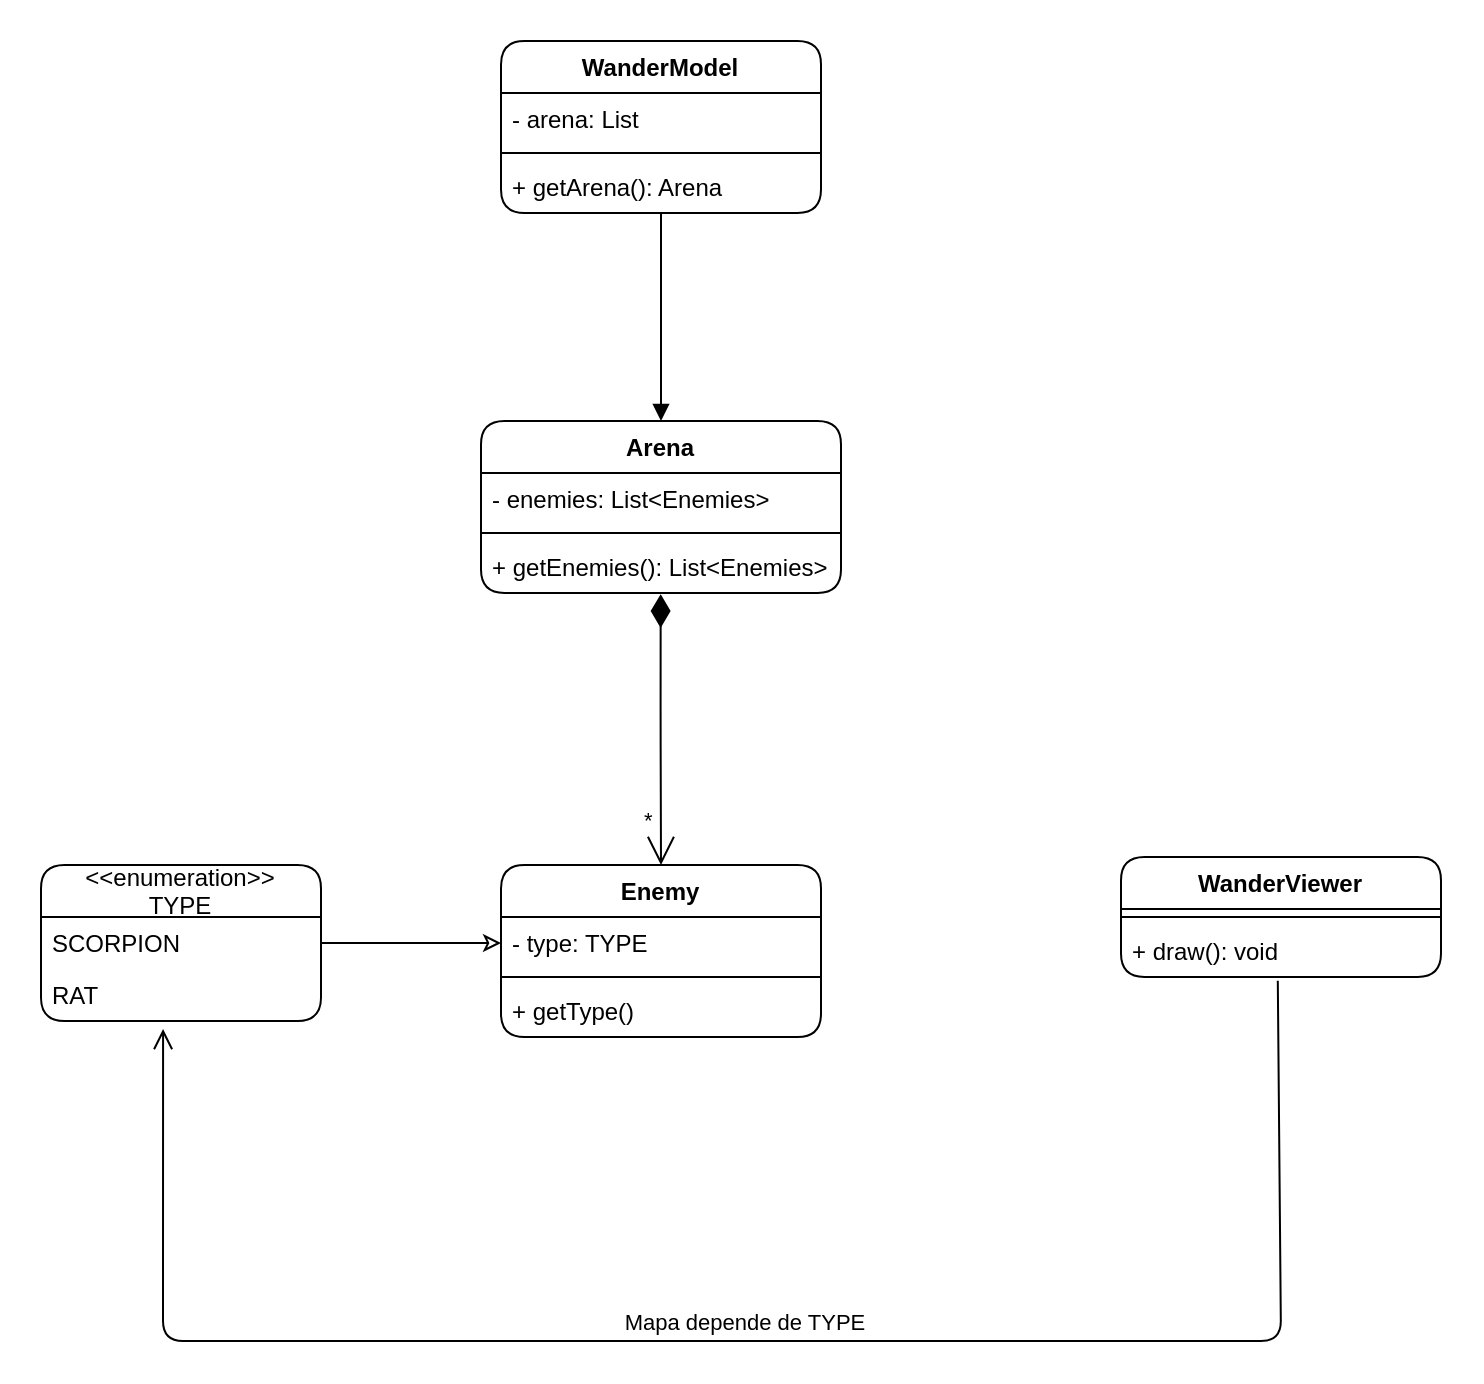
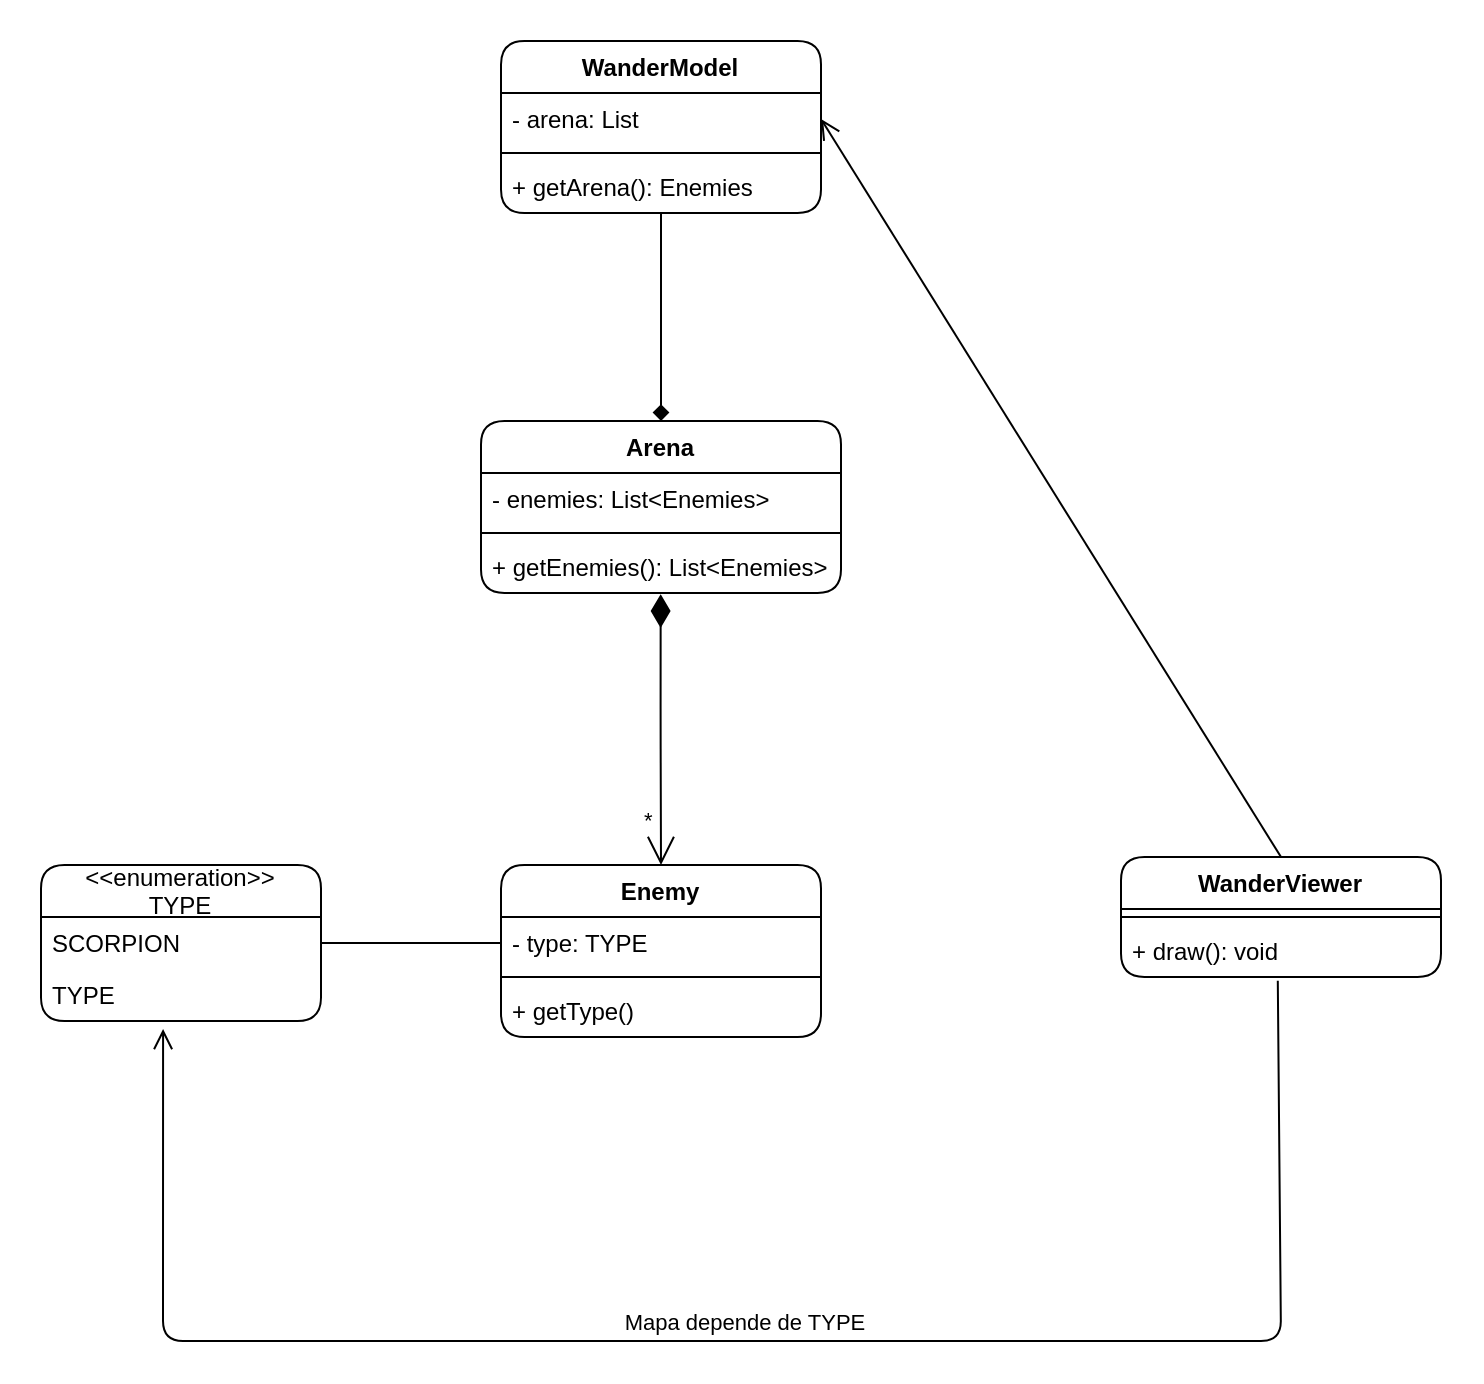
  <mxCell id="0" />
  <mxCell id="1" parent="0" />
  <mxCell id="2" value="&lt;&lt;enumeration&gt;&gt;&#10;TYPE" style="swimlane;fontStyle=0;childLayout=stackLayout;horizontal=1;startSize=26;fillColor=none;horizontalStack=0;resizeParent=1;resizeParentMax=0;resizeLast=0;collapsible=1;marginBottom=0;rounded=1;" vertex="1" parent="1"><mxGeometry x="20" y="432" width="140" height="78" as="geometry" /></mxCell>
  <mxCell id="3" value="SCORPION" style="text;strokeColor=none;fillColor=none;align=left;verticalAlign=top;spacingLeft=4;spacingRight=4;overflow=hidden;rotatable=0;points=[[0,0.5],[1,0.5]];portConstraint=eastwest;" vertex="1" parent="2"><mxGeometry y="26" width="140" height="26" as="geometry" /></mxCell>
- <mxCell id="4" value="RAT" style="text;strokeColor=none;fillColor=none;align=left;verticalAlign=top;spacingLeft=4;spacingRight=4;overflow=hidden;rotatable=0;points=[[0,0.5],[1,0.5]];portConstraint=eastwest;" vertex="1" parent="2"><mxGeometry y="52" width="140" height="26" as="geometry" /></mxCell>
+ <mxCell id="4" value="TYPE" style="text;strokeColor=none;fillColor=none;align=left;verticalAlign=top;spacingLeft=4;spacingRight=4;overflow=hidden;rotatable=0;points=[[0,0.5],[1,0.5]];portConstraint=eastwest;" vertex="1" parent="2"><mxGeometry y="52" width="140" height="26" as="geometry" /></mxCell>
  <mxCell id="5" value="Enemy" style="swimlane;fontStyle=1;align=center;verticalAlign=top;childLayout=stackLayout;horizontal=1;startSize=26;horizontalStack=0;resizeParent=1;resizeParentMax=0;resizeLast=0;collapsible=1;marginBottom=0;rounded=1;" vertex="1" parent="1"><mxGeometry x="250" y="432" width="160" height="86" as="geometry" /></mxCell>
  <mxCell id="6" value="- type: TYPE" style="text;strokeColor=none;fillColor=none;align=left;verticalAlign=top;spacingLeft=4;spacingRight=4;overflow=hidden;rotatable=0;points=[[0,0.5],[1,0.5]];portConstraint=eastwest;" vertex="1" parent="5"><mxGeometry y="26" width="160" height="26" as="geometry" /></mxCell>
  <mxCell id="7" value="" style="line;strokeWidth=1;fillColor=none;align=left;verticalAlign=middle;spacingTop=-1;spacingLeft=3;spacingRight=3;rotatable=0;labelPosition=right;points=[];portConstraint=eastwest;" vertex="1" parent="5"><mxGeometry y="52" width="160" height="8" as="geometry" /></mxCell>
  <mxCell id="8" value="+ getType()" style="text;strokeColor=none;fillColor=none;align=left;verticalAlign=top;spacingLeft=4;spacingRight=4;overflow=hidden;rotatable=0;points=[[0,0.5],[1,0.5]];portConstraint=eastwest;" vertex="1" parent="5"><mxGeometry y="60" width="160" height="26" as="geometry" /></mxCell>
- <mxCell id="9" style="edgeStyle=orthogonalEdgeStyle;rounded=0;orthogonalLoop=1;jettySize=auto;html=1;entryX=0;entryY=0.5;entryDx=0;entryDy=0;endArrow=classic;endFill=0;" edge="1" parent="1" source="3" target="6"><mxGeometry relative="1" as="geometry" /></mxCell>
+ <mxCell id="9" style="edgeStyle=orthogonalEdgeStyle;rounded=0;orthogonalLoop=1;jettySize=auto;html=1;entryX=0;entryY=0.5;entryDx=0;entryDy=0;endArrow=none;endFill=0;" edge="1" parent="1" source="3" target="6"><mxGeometry relative="1" as="geometry" /></mxCell>
  <mxCell id="10" value="WanderModel" style="swimlane;fontStyle=1;align=center;verticalAlign=top;childLayout=stackLayout;horizontal=1;startSize=26;horizontalStack=0;resizeParent=1;resizeParentMax=0;resizeLast=0;collapsible=1;marginBottom=0;rounded=1;" vertex="1" parent="1"><mxGeometry x="250" y="20" width="160" height="86" as="geometry" /></mxCell>
  <mxCell id="11" value="- arena: List" style="text;strokeColor=none;fillColor=none;align=left;verticalAlign=top;spacingLeft=4;spacingRight=4;overflow=hidden;rotatable=0;points=[[0,0.5],[1,0.5]];portConstraint=eastwest;" vertex="1" parent="10"><mxGeometry y="26" width="160" height="26" as="geometry" /></mxCell>
  <mxCell id="12" value="" style="line;strokeWidth=1;fillColor=none;align=left;verticalAlign=middle;spacingTop=-1;spacingLeft=3;spacingRight=3;rotatable=0;labelPosition=right;points=[];portConstraint=eastwest;" vertex="1" parent="10"><mxGeometry y="52" width="160" height="8" as="geometry" /></mxCell>
- <mxCell id="13" value="+ getArena(): Arena" style="text;strokeColor=none;fillColor=none;align=left;verticalAlign=top;spacingLeft=4;spacingRight=4;overflow=hidden;rotatable=0;points=[[0,0.5],[1,0.5]];portConstraint=eastwest;" vertex="1" parent="10"><mxGeometry y="60" width="160" height="26" as="geometry" /></mxCell>
+ <mxCell id="13" value="+ getArena(): Enemies" style="text;strokeColor=none;fillColor=none;align=left;verticalAlign=top;spacingLeft=4;spacingRight=4;overflow=hidden;rotatable=0;points=[[0,0.5],[1,0.5]];portConstraint=eastwest;" vertex="1" parent="10"><mxGeometry y="60" width="160" height="26" as="geometry" /></mxCell>
  <mxCell id="14" value="WanderViewer" style="swimlane;fontStyle=1;align=center;verticalAlign=top;childLayout=stackLayout;horizontal=1;startSize=26;horizontalStack=0;resizeParent=1;resizeParentMax=0;resizeLast=0;collapsible=1;marginBottom=0;rounded=1;" vertex="1" parent="1"><mxGeometry x="560" y="428" width="160" height="60" as="geometry" /></mxCell>
  <mxCell id="15" value="" style="line;strokeWidth=1;fillColor=none;align=left;verticalAlign=middle;spacingTop=-1;spacingLeft=3;spacingRight=3;rotatable=0;labelPosition=right;points=[];portConstraint=eastwest;" vertex="1" parent="14"><mxGeometry y="26" width="160" height="8" as="geometry" /></mxCell>
  <mxCell id="16" value="+ draw(): void" style="text;strokeColor=none;fillColor=none;align=left;verticalAlign=top;spacingLeft=4;spacingRight=4;overflow=hidden;rotatable=0;points=[[0,0.5],[1,0.5]];portConstraint=eastwest;" vertex="1" parent="14"><mxGeometry y="34" width="160" height="26" as="geometry" /></mxCell>
  <mxCell id="17" value="Mapa depende de TYPE" style="html=1;verticalAlign=bottom;endArrow=open;dashed=0;endSize=8;exitX=0.49;exitY=1.071;exitDx=0;exitDy=0;exitPerimeter=0;entryX=0.436;entryY=1.154;entryDx=0;entryDy=0;entryPerimeter=0;" edge="1" parent="1" source="16" target="4"><mxGeometry relative="1" as="geometry"><mxPoint x="620" y="620" as="sourcePoint" /><mxPoint x="540" y="620" as="targetPoint" /><Array as="points"><mxPoint x="640" y="670" /><mxPoint x="370" y="670" /><mxPoint x="81" y="670" /></Array></mxGeometry></mxCell>
- <mxCell id="18" value="" style="html=1;verticalAlign=bottom;endArrow=block;entryX=0.5;entryY=0;entryDx=0;entryDy=0;" edge="1" parent="1" source="10" target="21"><mxGeometry width="80" relative="1" as="geometry"><mxPoint x="336" y="237" as="sourcePoint" /><mxPoint x="330" y="200" as="targetPoint" /></mxGeometry></mxCell>
+ <mxCell id="18" value="" style="html=1;verticalAlign=bottom;endArrow=diamond;entryX=0.5;entryY=0;entryDx=0;entryDy=0;" edge="1" parent="1" source="10" target="21"><mxGeometry width="80" relative="1" as="geometry"><mxPoint x="336" y="237" as="sourcePoint" /><mxPoint x="330" y="200" as="targetPoint" /></mxGeometry></mxCell>
  <mxCell id="19" value="*" style="endArrow=open;html=1;endSize=12;startArrow=diamondThin;startSize=14;startFill=1;edgeStyle=orthogonalEdgeStyle;align=left;verticalAlign=bottom;entryX=0.5;entryY=0;entryDx=0;entryDy=0;exitX=0.499;exitY=1.022;exitDx=0;exitDy=0;exitPerimeter=0;" edge="1" parent="1" source="24" target="5"><mxGeometry x="0.808" y="-10" relative="1" as="geometry"><mxPoint x="330" y="307" as="sourcePoint" /><mxPoint x="320" y="360" as="targetPoint" /><mxPoint as="offset" /></mxGeometry></mxCell>
+ <mxCell id="20" value="" style="html=1;verticalAlign=bottom;endArrow=open;endSize=8;exitX=0.5;exitY=0;exitDx=0;exitDy=0;entryX=1;entryY=0.5;entryDx=0;entryDy=0;" edge="1" parent="1" source="14" target="11"><mxGeometry relative="1" as="geometry"><mxPoint x="660" y="360" as="sourcePoint" /><mxPoint x="440" y="90" as="targetPoint" /></mxGeometry></mxCell>
  <mxCell id="21" value="Arena" style="swimlane;fontStyle=1;align=center;verticalAlign=top;childLayout=stackLayout;horizontal=1;startSize=26;horizontalStack=0;resizeParent=1;resizeParentMax=0;resizeLast=0;collapsible=1;marginBottom=0;rounded=1;" vertex="1" parent="1"><mxGeometry x="240" y="210" width="180" height="86" as="geometry" /></mxCell>
  <mxCell id="22" value="- enemies: List&lt;Enemies&gt;" style="text;strokeColor=none;fillColor=none;align=left;verticalAlign=top;spacingLeft=4;spacingRight=4;overflow=hidden;rotatable=0;points=[[0,0.5],[1,0.5]];portConstraint=eastwest;" vertex="1" parent="21"><mxGeometry y="26" width="180" height="26" as="geometry" /></mxCell>
  <mxCell id="23" value="" style="line;strokeWidth=1;fillColor=none;align=left;verticalAlign=middle;spacingTop=-1;spacingLeft=3;spacingRight=3;rotatable=0;labelPosition=right;points=[];portConstraint=eastwest;" vertex="1" parent="21"><mxGeometry y="52" width="180" height="8" as="geometry" /></mxCell>
  <mxCell id="24" value="+ getEnemies(): List&lt;Enemies&gt;" style="text;strokeColor=none;fillColor=none;align=left;verticalAlign=top;spacingLeft=4;spacingRight=4;overflow=hidden;rotatable=0;points=[[0,0.5],[1,0.5]];portConstraint=eastwest;" vertex="1" parent="21"><mxGeometry y="60" width="180" height="26" as="geometry" /></mxCell>
